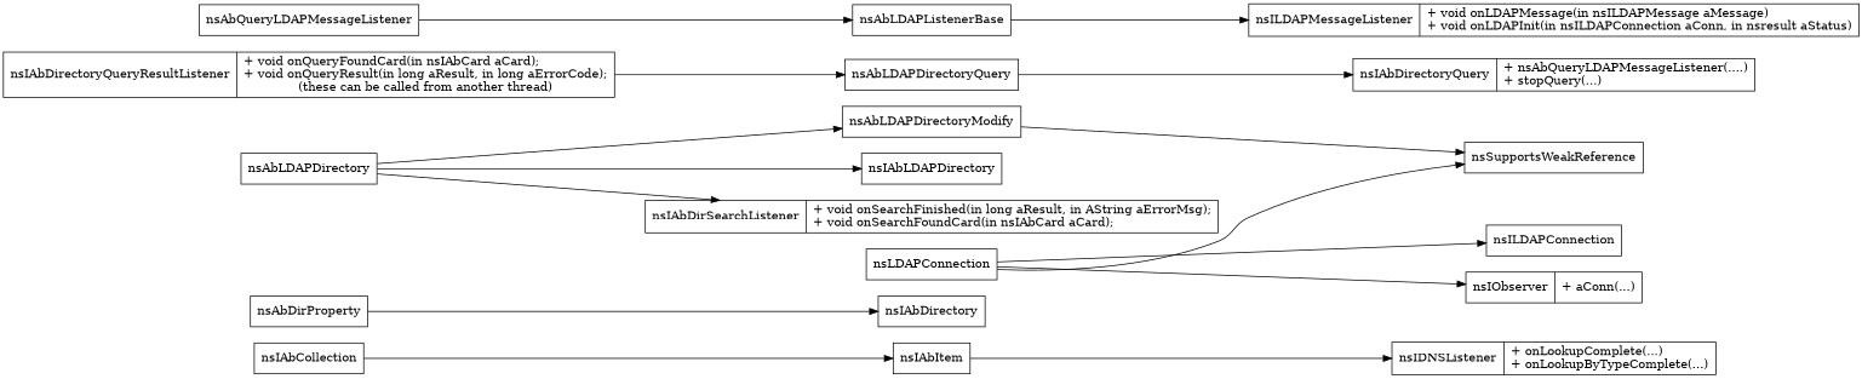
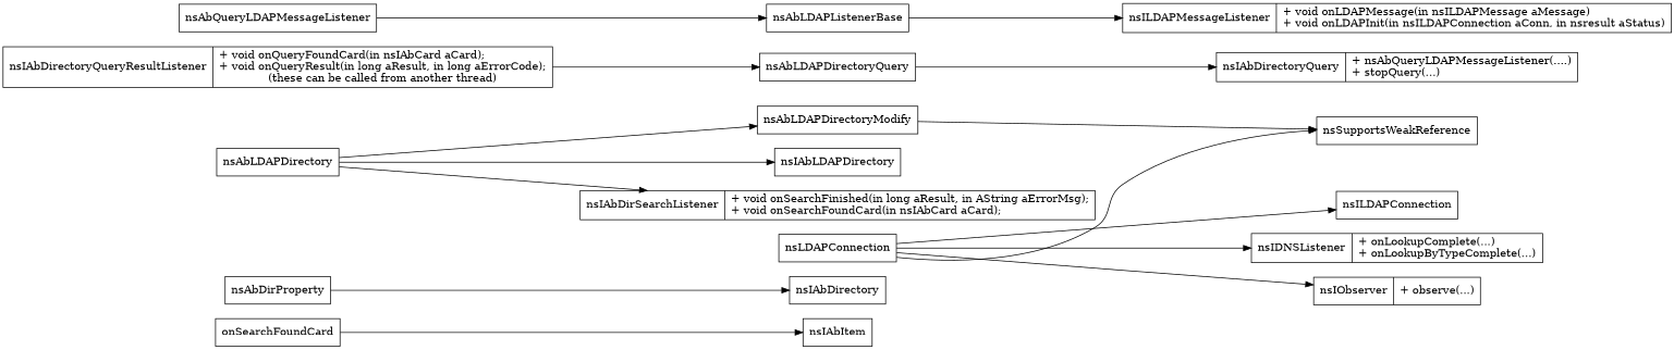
  digraph {
    rankdir=LR
    node [shape=record]
-   nsIAbCollection
+   nsIAbCollection [label=onSearchFoundCard]
    nsIAbItem
    nsAbDirProperty
    nsIAbDirectory
    nsAbLDAPDirectory
    nsAbLDAPDirectoryModify
    nsIAbLDAPDirectory
    n8 [label="{nsIAbDirSearchListener|+ void onSearchFinished(in long aResult, in AString aErrorMsg);\l+ void onSearchFoundCard(in nsIAbCard aCard);\l}"]
    nsSupportsWeakReference
    n10 [label="{nsIAbDirectoryQuery|+ nsAbQueryLDAPMessageListener(....)\l+ stopQuery(...)\l}"]
    nsAbLDAPDirectoryQuery
    n12 [label="{nsIAbDirectoryQueryResultListener|+ void onQueryFoundCard(in nsIAbCard aCard);\l+ void onQueryResult(in long aResult, in long aErrorCode);\l(these can be called from another thread)}"]
    nsAbQueryLDAPMessageListener
    nsAbLDAPListenerBase
    n15 [label="{nsILDAPMessageListener|+ void onLDAPMessage(in nsILDAPMessage aMessage)\l+ void onLDAPInit(in nsILDAPConnection aConn, in nsresult aStatus)\l}"]
    nsLDAPConnection
    nsILDAPConnection
    n18 [label="{nsIDNSListener|+ onLookupComplete(...)\l+ onLookupByTypeComplete(...)\l}"]
-   n19 [label="{nsIObserver|+ aConn(...)\l}"]
+   n19 [label="{nsIObserver|+ observe(...)\l}"]
    nsIAbCollection -> nsIAbItem
    nsAbDirProperty -> nsIAbDirectory
    nsAbLDAPDirectory -> nsAbLDAPDirectoryModify
    nsAbLDAPDirectory -> nsIAbLDAPDirectory
    nsAbLDAPDirectory -> n8
    nsAbLDAPDirectoryModify -> nsSupportsWeakReference
    nsAbLDAPDirectoryQuery -> n10
    n12 -> nsAbLDAPDirectoryQuery
    nsAbQueryLDAPMessageListener -> nsAbLDAPListenerBase
    nsAbLDAPListenerBase -> n15
    nsLDAPConnection -> nsSupportsWeakReference
    nsLDAPConnection -> nsILDAPConnection
-   nsIAbItem -> n18
+   nsLDAPConnection -> n18
    nsLDAPConnection -> n19
  }
